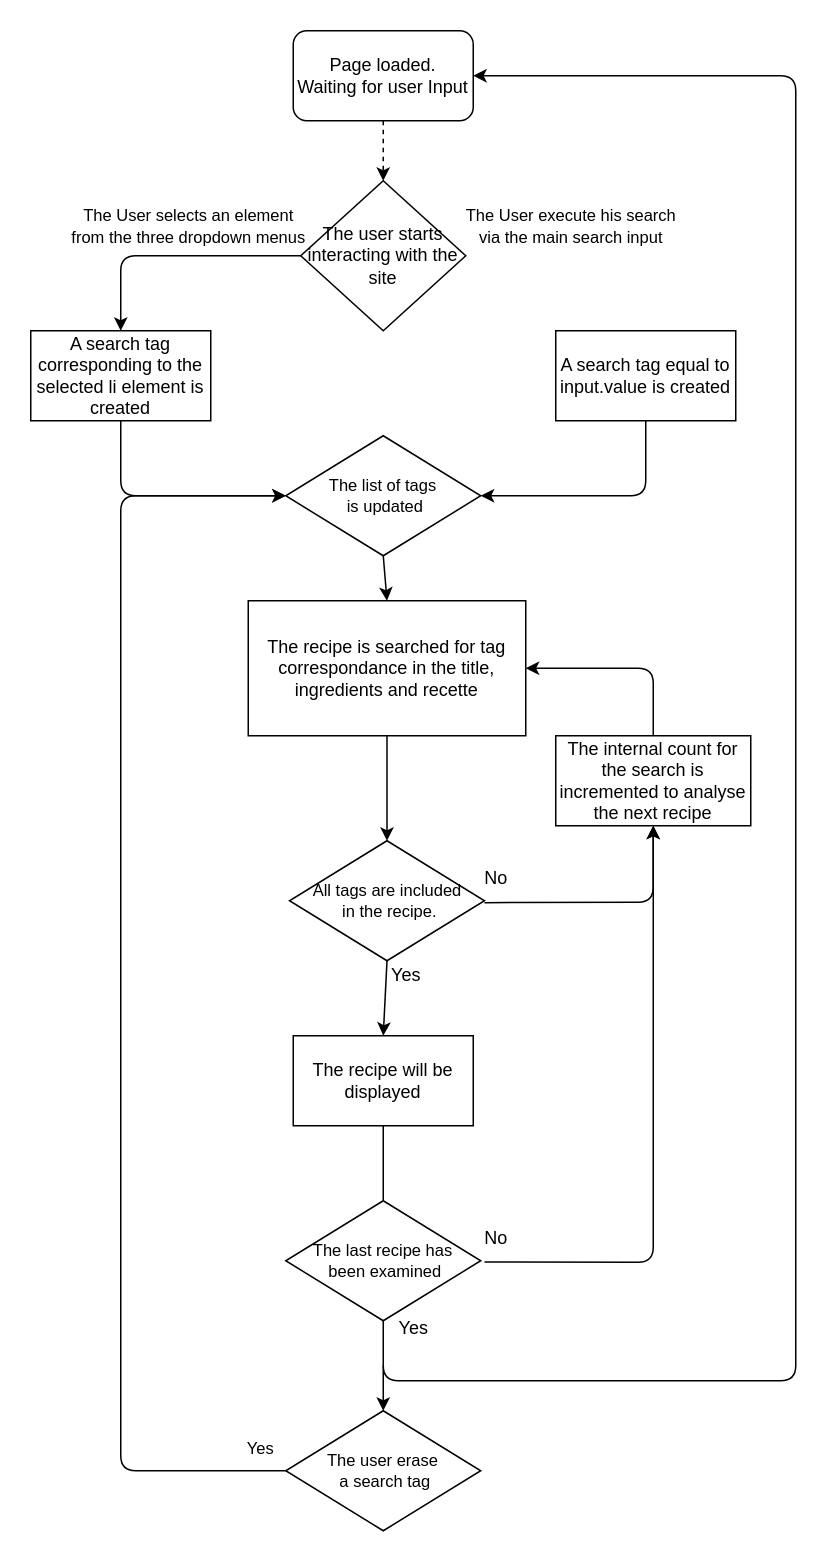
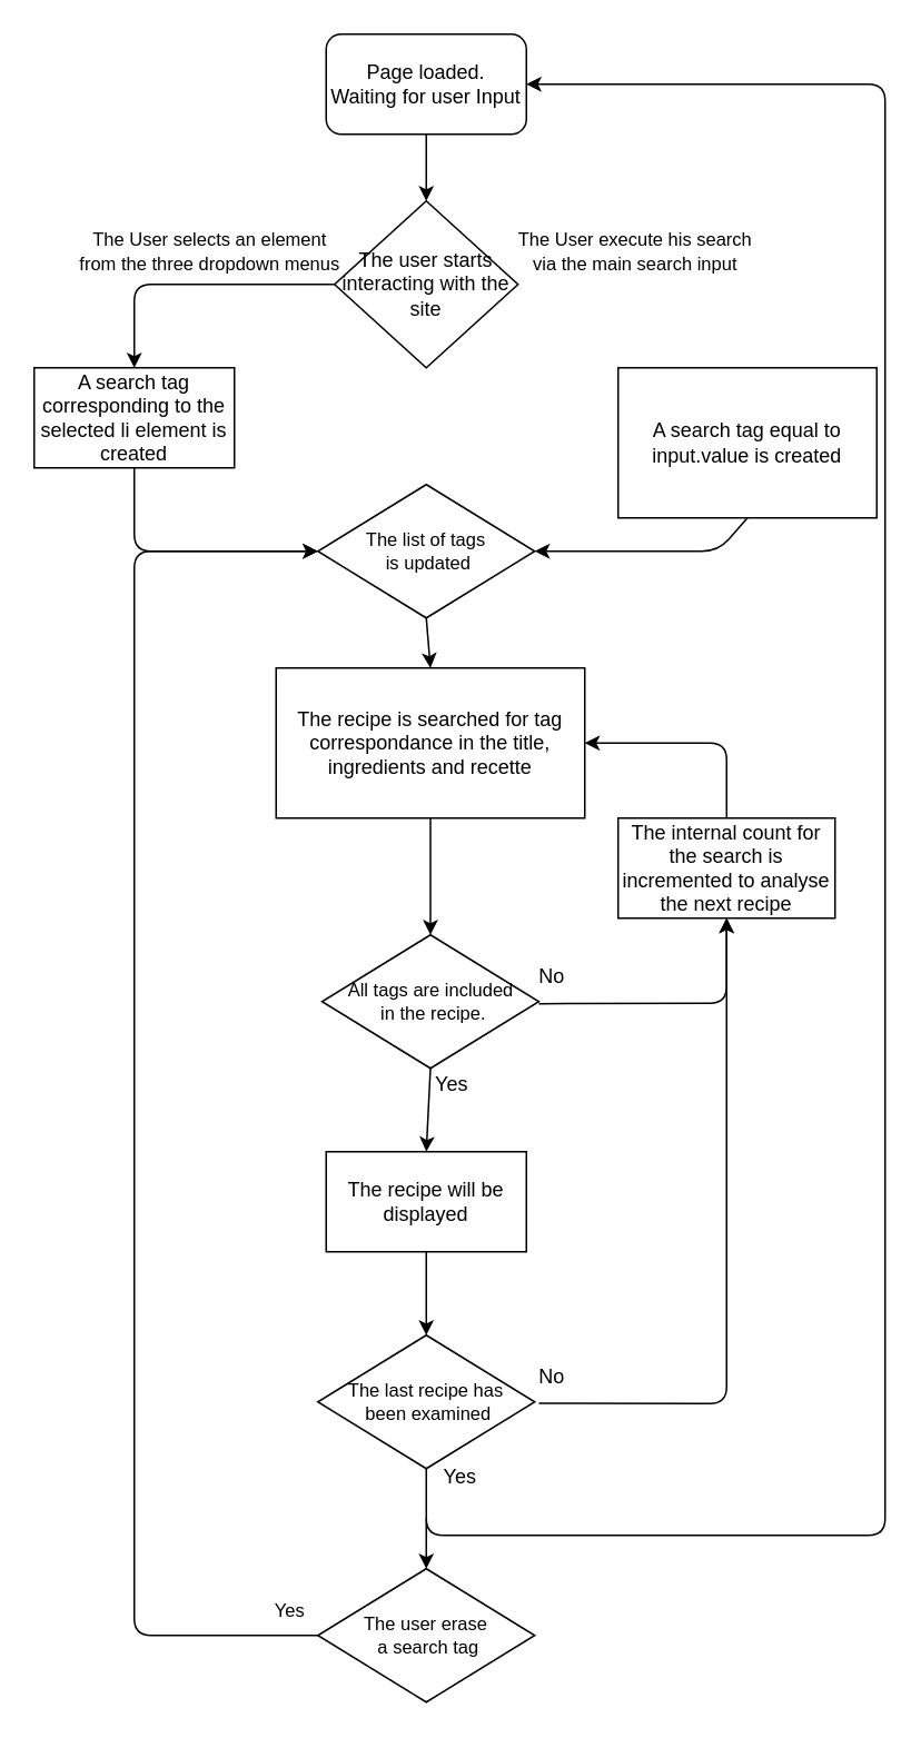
  <mxCell id="0" />
  <mxCell id="1" parent="0" />
- <mxCell id="2" value="" style="edgeStyle=none;html=1;dashed=1;" edge="1" parent="1" source="3" target="5"><mxGeometry relative="1" as="geometry" /></mxCell>
+ <mxCell id="2" value="" style="edgeStyle=none;html=1;" edge="1" parent="1" source="3" target="5"><mxGeometry relative="1" as="geometry" /></mxCell>
  <mxCell id="3" value="Page loaded.&lt;br&gt;Waiting for user Input" style="whiteSpace=wrap;html=1;rounded=1;" vertex="1" parent="1"><mxGeometry x="195" y="20" width="120" height="60" as="geometry" /></mxCell>
  <mxCell id="4" value="" style="edgeStyle=none;html=1;entryX=0.5;entryY=0;entryDx=0;entryDy=0;exitX=0;exitY=0.5;exitDx=0;exitDy=0;" edge="1" parent="1" source="5" target="11"><mxGeometry relative="1" as="geometry"><Array as="points"><mxPoint x="80" y="170" /></Array></mxGeometry></mxCell>
  <mxCell id="5" value="The user starts interacting with the site" style="rhombus;whiteSpace=wrap;html=1;rounded=0;" vertex="1" parent="1"><mxGeometry x="200" y="120" width="110" height="100" as="geometry" /></mxCell>
  <mxCell id="6" value="" style="endArrow=classic;html=1;entryX=1;entryY=0.5;entryDx=0;entryDy=0;" edge="1" parent="1" target="3"><mxGeometry width="50" height="50" relative="1" as="geometry"><mxPoint x="255" y="880" as="sourcePoint" /><mxPoint x="360" y="370" as="targetPoint" /><Array as="points"><mxPoint x="255" y="920" /><mxPoint x="530" y="920" /><mxPoint x="530" y="50" /></Array></mxGeometry></mxCell>
- <mxCell id="7" value="A search tag equal to input.value is created" style="whiteSpace=wrap;html=1;rounded=0;" vertex="1" parent="1"><mxGeometry x="370" y="220" width="120" height="60" as="geometry" /></mxCell>
+ <mxCell id="7" value="A search tag equal to input.value is created" style="whiteSpace=wrap;html=1;rounded=0;" vertex="1" parent="1"><mxGeometry x="370" y="220" width="155" height="90" as="geometry" /></mxCell>
  <mxCell id="8" value="The recipe is searched for tag correspondance in the title, ingredients and recette" style="rounded=0;whiteSpace=wrap;html=1;" vertex="1" parent="1"><mxGeometry x="165" y="400" width="185" height="90" as="geometry" /></mxCell>
  <mxCell id="9" value="&lt;font style=&quot;font-size: 11px;&quot;&gt;The User execute his search &lt;br&gt;via the main search input&lt;/font&gt;" style="text;html=1;align=center;verticalAlign=middle;resizable=0;points=[];autosize=1;strokeColor=none;fillColor=none;" vertex="1" parent="1"><mxGeometry x="300" y="130" width="160" height="40" as="geometry" /></mxCell>
  <mxCell id="10" value="&lt;font style=&quot;font-size: 11px;&quot;&gt;The User selects an element &lt;br&gt;from the three dropdown menus&lt;/font&gt;" style="text;html=1;align=center;verticalAlign=middle;resizable=0;points=[];autosize=1;strokeColor=none;fillColor=none;" vertex="1" parent="1"><mxGeometry x="35" y="130" width="180" height="40" as="geometry" /></mxCell>
  <mxCell id="11" value="A search tag corresponding to the selected li element is created" style="whiteSpace=wrap;html=1;rounded=0;" vertex="1" parent="1"><mxGeometry x="20" y="220" width="120" height="60" as="geometry" /></mxCell>
  <mxCell id="12" style="edgeStyle=none;html=1;fontSize=11;" edge="1" parent="1"><mxGeometry relative="1" as="geometry"><mxPoint x="330" y="330" as="targetPoint" /><mxPoint x="330" y="330" as="sourcePoint" /></mxGeometry></mxCell>
  <mxCell id="13" value="The list of tags&lt;br&gt;&amp;nbsp;is updated" style="rhombus;whiteSpace=wrap;html=1;fontSize=11;" vertex="1" parent="1"><mxGeometry x="190" y="290" width="130" height="80" as="geometry" /></mxCell>
  <mxCell id="14" value="" style="endArrow=classic;html=1;fontSize=11;exitX=0.5;exitY=1;exitDx=0;exitDy=0;entryX=1;entryY=0.5;entryDx=0;entryDy=0;" edge="1" parent="1" source="7" target="13"><mxGeometry width="50" height="50" relative="1" as="geometry"><mxPoint x="310" y="370" as="sourcePoint" /><mxPoint x="360" y="320" as="targetPoint" /><Array as="points"><mxPoint x="430" y="330" /></Array></mxGeometry></mxCell>
  <mxCell id="15" value="" style="endArrow=classic;html=1;fontSize=11;exitX=0.5;exitY=1;exitDx=0;exitDy=0;entryX=0;entryY=0.5;entryDx=0;entryDy=0;" edge="1" parent="1" source="11" target="13"><mxGeometry width="50" height="50" relative="1" as="geometry"><mxPoint x="310" y="360" as="sourcePoint" /><mxPoint x="210" y="330" as="targetPoint" /><Array as="points"><mxPoint x="80" y="330" /></Array></mxGeometry></mxCell>
  <mxCell id="16" value="" style="endArrow=classic;html=1;fontSize=11;exitX=0.5;exitY=1;exitDx=0;exitDy=0;entryX=0.5;entryY=0;entryDx=0;entryDy=0;" edge="1" parent="1" source="13" target="8"><mxGeometry width="50" height="50" relative="1" as="geometry"><mxPoint x="310" y="360" as="sourcePoint" /><mxPoint x="360" y="310" as="targetPoint" /></mxGeometry></mxCell>
  <mxCell id="17" value="The user erase&lt;br&gt;&amp;nbsp;a search tag" style="rhombus;whiteSpace=wrap;html=1;fontSize=11;" vertex="1" parent="1"><mxGeometry x="190" y="940" width="130" height="80" as="geometry" /></mxCell>
  <mxCell id="18" value="" style="endArrow=classic;html=1;fontSize=11;" edge="1" parent="1" target="17"><mxGeometry width="50" height="50" relative="1" as="geometry"><mxPoint x="255" y="910" as="sourcePoint" /><mxPoint x="357.5" y="580" as="targetPoint" /></mxGeometry></mxCell>
  <mxCell id="19" value="" style="endArrow=classic;html=1;fontSize=11;exitX=0;exitY=0.5;exitDx=0;exitDy=0;entryX=0;entryY=0.5;entryDx=0;entryDy=0;" edge="1" parent="1" source="17" target="13"><mxGeometry width="50" height="50" relative="1" as="geometry"><mxPoint x="310" y="350" as="sourcePoint" /><mxPoint x="360" y="300" as="targetPoint" /><Array as="points"><mxPoint x="80" y="980" /><mxPoint x="80" y="330" /></Array></mxGeometry></mxCell>
  <mxCell id="20" value="Yes" style="text;html=1;align=center;verticalAlign=middle;resizable=0;points=[];autosize=1;strokeColor=none;fillColor=none;fontSize=11;" vertex="1" parent="1"><mxGeometry x="152.5" y="950" width="40" height="30" as="geometry" /></mxCell>
  <mxCell id="21" value="" style="endArrow=classic;html=1;fontSize=11;exitX=0.5;exitY=1;exitDx=0;exitDy=0;entryX=0.5;entryY=0;entryDx=0;entryDy=0;" edge="1" parent="1" source="8" target="22"><mxGeometry width="50" height="50" relative="1" as="geometry"><mxPoint x="150" y="430" as="sourcePoint" /><mxPoint x="257.5" y="530" as="targetPoint" /></mxGeometry></mxCell>
  <mxCell id="22" value="All tags are included&lt;br&gt;&amp;nbsp;in the recipe." style="rhombus;whiteSpace=wrap;html=1;fontSize=11;" vertex="1" parent="1"><mxGeometry x="192.5" y="560" width="130" height="80" as="geometry" /></mxCell>
  <mxCell id="23" value="" style="edgeStyle=none;orthogonalLoop=1;jettySize=auto;html=1;exitX=0.5;exitY=1;exitDx=0;exitDy=0;entryX=0.5;entryY=0;entryDx=0;entryDy=0;" edge="1" parent="1" source="22" target="26"><mxGeometry width="100" relative="1" as="geometry"><mxPoint x="270" y="650" as="sourcePoint" /><mxPoint x="258" y="670" as="targetPoint" /><Array as="points" /></mxGeometry></mxCell>
  <mxCell id="24" value="Yes" style="text;html=1;align=center;verticalAlign=middle;resizable=0;points=[];autosize=1;strokeColor=none;fillColor=none;" vertex="1" parent="1"><mxGeometry x="250" y="635" width="40" height="30" as="geometry" /></mxCell>
  <mxCell id="25" value="No" style="text;html=1;align=center;verticalAlign=middle;resizable=0;points=[];autosize=1;strokeColor=none;fillColor=none;" vertex="1" parent="1"><mxGeometry x="310" y="570" width="40" height="30" as="geometry" /></mxCell>
  <mxCell id="26" value="The recipe will be displayed" style="whiteSpace=wrap;html=1;" vertex="1" parent="1"><mxGeometry x="195" y="690" width="120" height="60" as="geometry" /></mxCell>
  <mxCell id="27" value="The internal count for the search is incremented to analyse the next recipe" style="whiteSpace=wrap;html=1;" vertex="1" parent="1"><mxGeometry x="370" y="490" width="130" height="60" as="geometry" /></mxCell>
  <mxCell id="28" value="" style="edgeStyle=none;orthogonalLoop=1;jettySize=auto;html=1;entryX=1;entryY=0.5;entryDx=0;entryDy=0;exitX=0.5;exitY=0;exitDx=0;exitDy=0;" edge="1" parent="1" source="27" target="8"><mxGeometry width="100" relative="1" as="geometry"><mxPoint x="370" y="450" as="sourcePoint" /><mxPoint x="470" y="450" as="targetPoint" /><Array as="points"><mxPoint x="435" y="445" /></Array></mxGeometry></mxCell>
  <mxCell id="29" value="" style="edgeStyle=none;orthogonalLoop=1;jettySize=auto;html=1;exitX=0.312;exitY=1.042;exitDx=0;exitDy=0;exitPerimeter=0;entryX=0.5;entryY=1;entryDx=0;entryDy=0;" edge="1" parent="1" source="25" target="27"><mxGeometry width="100" relative="1" as="geometry"><mxPoint x="350" y="610" as="sourcePoint" /><mxPoint x="450" y="610" as="targetPoint" /><Array as="points"><mxPoint x="435" y="601" /></Array></mxGeometry></mxCell>
  <mxCell id="30" value="The last recipe has&lt;br&gt;&amp;nbsp;been examined" style="rhombus;whiteSpace=wrap;html=1;fontSize=11;" vertex="1" parent="1"><mxGeometry x="190" y="800" width="130" height="80" as="geometry" /></mxCell>
  <mxCell id="31" value="Yes" style="text;html=1;align=center;verticalAlign=middle;resizable=0;points=[];autosize=1;strokeColor=none;fillColor=none;" vertex="1" parent="1"><mxGeometry x="255" y="870" width="40" height="30" as="geometry" /></mxCell>
  <mxCell id="32" value="No" style="text;html=1;align=center;verticalAlign=middle;resizable=0;points=[];autosize=1;strokeColor=none;fillColor=none;" vertex="1" parent="1"><mxGeometry x="310" y="810" width="40" height="30" as="geometry" /></mxCell>
  <mxCell id="33" value="" style="edgeStyle=none;orthogonalLoop=1;jettySize=auto;html=1;exitX=0.312;exitY=1.03;exitDx=0;exitDy=0;exitPerimeter=0;entryX=0.5;entryY=1;entryDx=0;entryDy=0;" edge="1" parent="1" source="32" target="27"><mxGeometry width="100" relative="1" as="geometry"><mxPoint x="320" y="870" as="sourcePoint" /><mxPoint x="430" y="550" as="targetPoint" /><Array as="points"><mxPoint x="435" y="841" /></Array></mxGeometry></mxCell>
- <mxCell id="34" value="" style="edgeStyle=none;orthogonalLoop=1;jettySize=auto;html=1;exitX=0.5;exitY=1;exitDx=0;exitDy=0;entryX=0.5;entryY=0;entryDx=0;entryDy=0;endArrow=none;" edge="1" parent="1" source="26" target="30"><mxGeometry width="100" relative="1" as="geometry"><mxPoint x="320" y="760" as="sourcePoint" /><mxPoint x="420" y="760" as="targetPoint" /><Array as="points" /></mxGeometry></mxCell>
+ <mxCell id="34" value="" style="edgeStyle=none;orthogonalLoop=1;jettySize=auto;html=1;exitX=0.5;exitY=1;exitDx=0;exitDy=0;entryX=0.5;entryY=0;entryDx=0;entryDy=0;" edge="1" parent="1" source="26" target="30"><mxGeometry width="100" relative="1" as="geometry"><mxPoint x="320" y="760" as="sourcePoint" /><mxPoint x="420" y="760" as="targetPoint" /><Array as="points" /></mxGeometry></mxCell>
